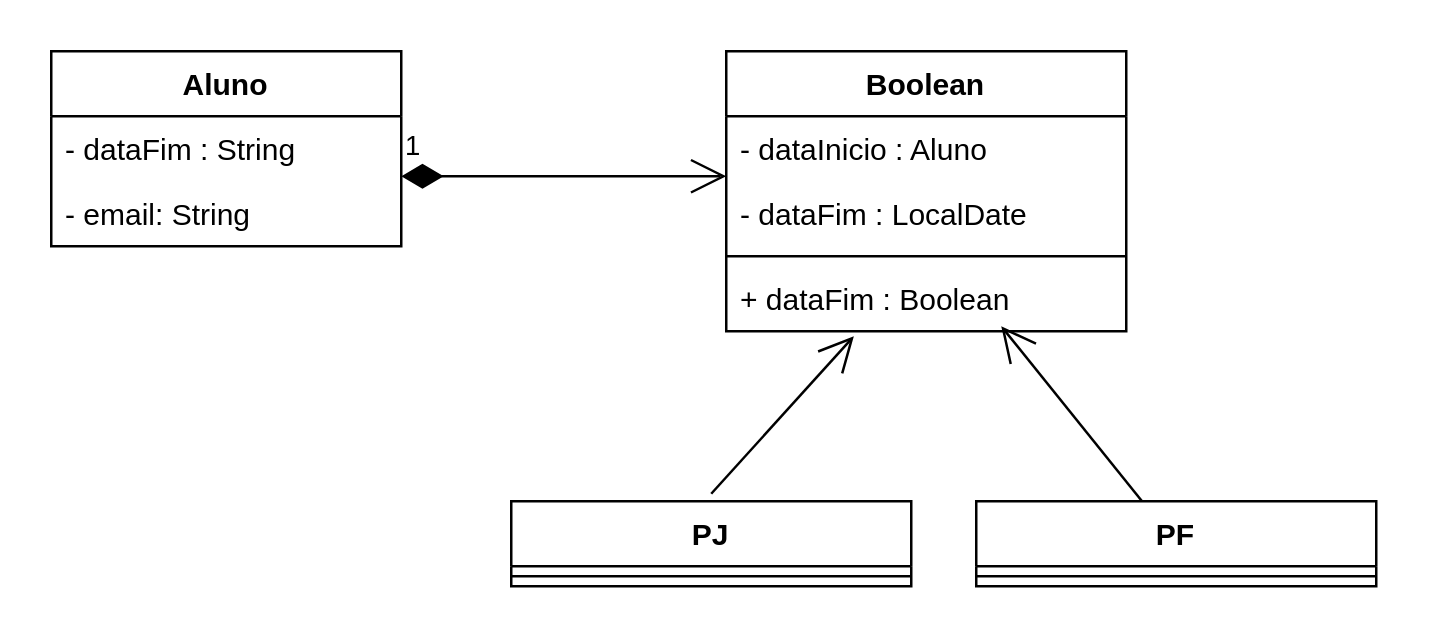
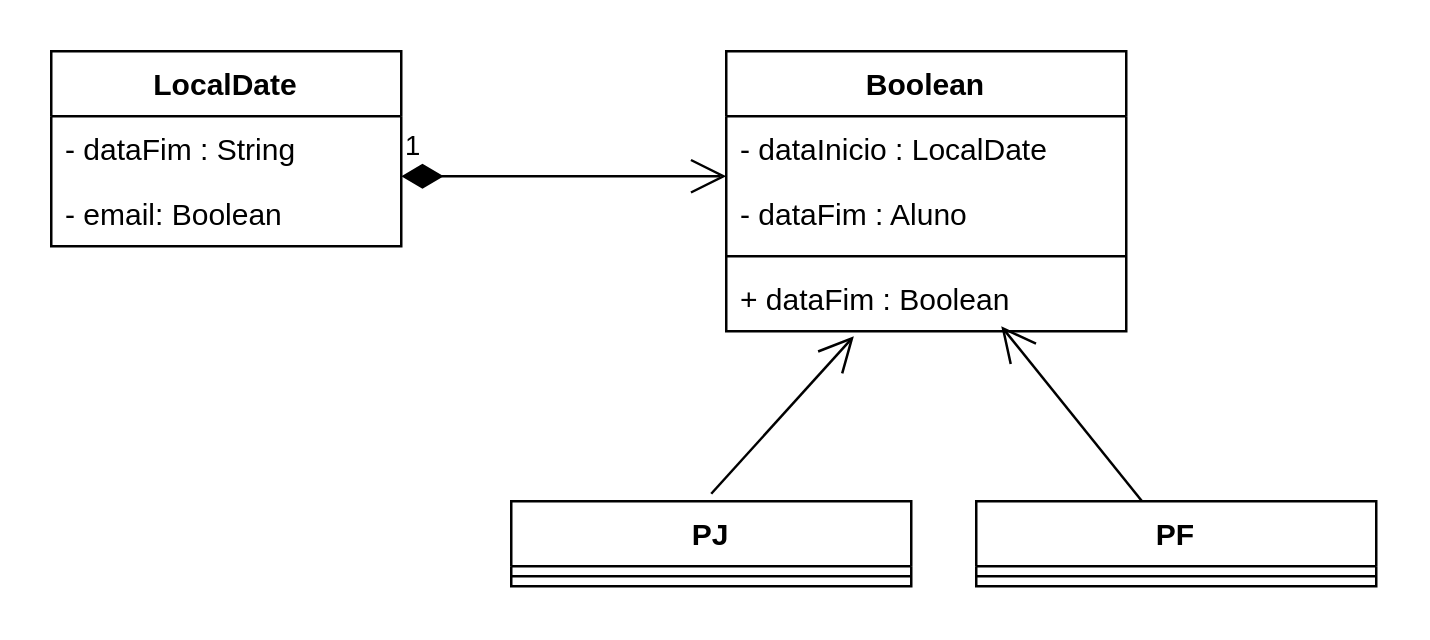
  <mxCell id="0" />
  <mxCell id="1" parent="0" />
- <mxCell id="2" value="Aluno" style="swimlane;fontStyle=1;childLayout=stackLayout;horizontal=1;startSize=26;fillColor=none;horizontalStack=0;resizeParent=1;resizeParentMax=0;resizeLast=0;collapsible=1;marginBottom=0;" vertex="1" parent="1"><mxGeometry x="20" y="20" width="140" height="78" as="geometry"><mxRectangle x="70" y="30" width="60" height="26" as="alternateBounds" /></mxGeometry></mxCell>
+ <mxCell id="2" value="LocalDate" style="swimlane;fontStyle=1;childLayout=stackLayout;horizontal=1;startSize=26;fillColor=none;horizontalStack=0;resizeParent=1;resizeParentMax=0;resizeLast=0;collapsible=1;marginBottom=0;" vertex="1" parent="1"><mxGeometry x="20" y="20" width="140" height="78" as="geometry"><mxRectangle x="70" y="30" width="60" height="26" as="alternateBounds" /></mxGeometry></mxCell>
  <mxCell id="3" value="- dataFim : String" style="text;strokeColor=none;fillColor=none;align=left;verticalAlign=top;spacingLeft=4;spacingRight=4;overflow=hidden;rotatable=0;points=[[0,0.5],[1,0.5]];portConstraint=eastwest;" vertex="1" parent="2"><mxGeometry y="26" width="140" height="26" as="geometry" /></mxCell>
- <mxCell id="4" value="- email: String" style="text;strokeColor=none;fillColor=none;align=left;verticalAlign=top;spacingLeft=4;spacingRight=4;overflow=hidden;rotatable=0;points=[[0,0.5],[1,0.5]];portConstraint=eastwest;" vertex="1" parent="2"><mxGeometry y="52" width="140" height="26" as="geometry" /></mxCell>
+ <mxCell id="4" value="- email: Boolean" style="text;strokeColor=none;fillColor=none;align=left;verticalAlign=top;spacingLeft=4;spacingRight=4;overflow=hidden;rotatable=0;points=[[0,0.5],[1,0.5]];portConstraint=eastwest;" vertex="1" parent="2"><mxGeometry y="52" width="140" height="26" as="geometry" /></mxCell>
  <mxCell id="5" value="Boolean" style="swimlane;fontStyle=1;align=center;verticalAlign=top;childLayout=stackLayout;horizontal=1;startSize=26;horizontalStack=0;resizeParent=1;resizeParentMax=0;resizeLast=0;collapsible=1;marginBottom=0;" vertex="1" parent="1"><mxGeometry x="290" y="20" width="160" height="112" as="geometry" /></mxCell>
- <mxCell id="6" value="- dataInicio : Aluno" style="text;strokeColor=none;fillColor=none;align=left;verticalAlign=top;spacingLeft=4;spacingRight=4;overflow=hidden;rotatable=0;points=[[0,0.5],[1,0.5]];portConstraint=eastwest;" vertex="1" parent="5"><mxGeometry y="26" width="160" height="26" as="geometry" /></mxCell>
- <mxCell id="7" value="- dataFim : LocalDate" style="text;strokeColor=none;fillColor=none;align=left;verticalAlign=top;spacingLeft=4;spacingRight=4;overflow=hidden;rotatable=0;points=[[0,0.5],[1,0.5]];portConstraint=eastwest;" vertex="1" parent="5"><mxGeometry y="52" width="160" height="26" as="geometry" /></mxCell>
+ <mxCell id="6" value="- dataInicio : LocalDate" style="text;strokeColor=none;fillColor=none;align=left;verticalAlign=top;spacingLeft=4;spacingRight=4;overflow=hidden;rotatable=0;points=[[0,0.5],[1,0.5]];portConstraint=eastwest;" vertex="1" parent="5"><mxGeometry y="26" width="160" height="26" as="geometry" /></mxCell>
+ <mxCell id="7" value="- dataFim : Aluno" style="text;strokeColor=none;fillColor=none;align=left;verticalAlign=top;spacingLeft=4;spacingRight=4;overflow=hidden;rotatable=0;points=[[0,0.5],[1,0.5]];portConstraint=eastwest;" vertex="1" parent="5"><mxGeometry y="52" width="160" height="26" as="geometry" /></mxCell>
  <mxCell id="8" value="" style="line;strokeWidth=1;fillColor=none;align=left;verticalAlign=middle;spacingTop=-1;spacingLeft=3;spacingRight=3;rotatable=0;labelPosition=right;points=[];portConstraint=eastwest;" vertex="1" parent="5"><mxGeometry y="78" width="160" height="8" as="geometry" /></mxCell>
  <mxCell id="9" value="+ dataFim : Boolean" style="text;strokeColor=none;fillColor=none;align=left;verticalAlign=top;spacingLeft=4;spacingRight=4;overflow=hidden;rotatable=0;points=[[0,0.5],[1,0.5]];portConstraint=eastwest;" vertex="1" parent="5"><mxGeometry y="86" width="160" height="26" as="geometry" /></mxCell>
  <mxCell id="10" value="1" style="endArrow=open;html=1;endSize=12;startArrow=diamondThin;startSize=14;startFill=1;edgeStyle=orthogonalEdgeStyle;align=left;verticalAlign=bottom;" edge="1" parent="1"><mxGeometry x="-1" y="3" relative="1" as="geometry"><mxPoint x="160" y="70" as="sourcePoint" /><mxPoint x="290" y="70" as="targetPoint" /></mxGeometry></mxCell>
  <mxCell id="11" value="PJ" style="swimlane;fontStyle=1;align=center;verticalAlign=top;childLayout=stackLayout;horizontal=1;startSize=26;horizontalStack=0;resizeParent=1;resizeParentMax=0;resizeLast=0;collapsible=1;marginBottom=0;" vertex="1" parent="1"><mxGeometry x="204" y="200" width="160" height="34" as="geometry" /></mxCell>
  <mxCell id="12" value="" style="line;strokeWidth=1;fillColor=none;align=left;verticalAlign=middle;spacingTop=-1;spacingLeft=3;spacingRight=3;rotatable=0;labelPosition=right;points=[];portConstraint=eastwest;" vertex="1" parent="11"><mxGeometry y="26" width="160" height="8" as="geometry" /></mxCell>
  <mxCell id="13" value="PF" style="swimlane;fontStyle=1;align=center;verticalAlign=top;childLayout=stackLayout;horizontal=1;startSize=26;horizontalStack=0;resizeParent=1;resizeParentMax=0;resizeLast=0;collapsible=1;marginBottom=0;" vertex="1" parent="1"><mxGeometry x="390" y="200" width="160" height="34" as="geometry" /></mxCell>
  <mxCell id="14" value="" style="line;strokeWidth=1;fillColor=none;align=left;verticalAlign=middle;spacingTop=-1;spacingLeft=3;spacingRight=3;rotatable=0;labelPosition=right;points=[];portConstraint=eastwest;" vertex="1" parent="13"><mxGeometry y="26" width="160" height="8" as="geometry" /></mxCell>
  <mxCell id="15" value="" style="endArrow=open;endFill=1;endSize=12;html=1;entryX=0.319;entryY=1.077;entryDx=0;entryDy=0;entryPerimeter=0;" edge="1" parent="1" target="9"><mxGeometry width="160" relative="1" as="geometry"><mxPoint x="284" y="197" as="sourcePoint" /><mxPoint x="440" y="240" as="targetPoint" /></mxGeometry></mxCell>
  <mxCell id="16" value="" style="endArrow=open;endFill=1;endSize=12;html=1;" edge="1" parent="1" source="13"><mxGeometry width="160" relative="1" as="geometry"><mxPoint x="280" y="240" as="sourcePoint" /><mxPoint x="400" y="130" as="targetPoint" /></mxGeometry></mxCell>
